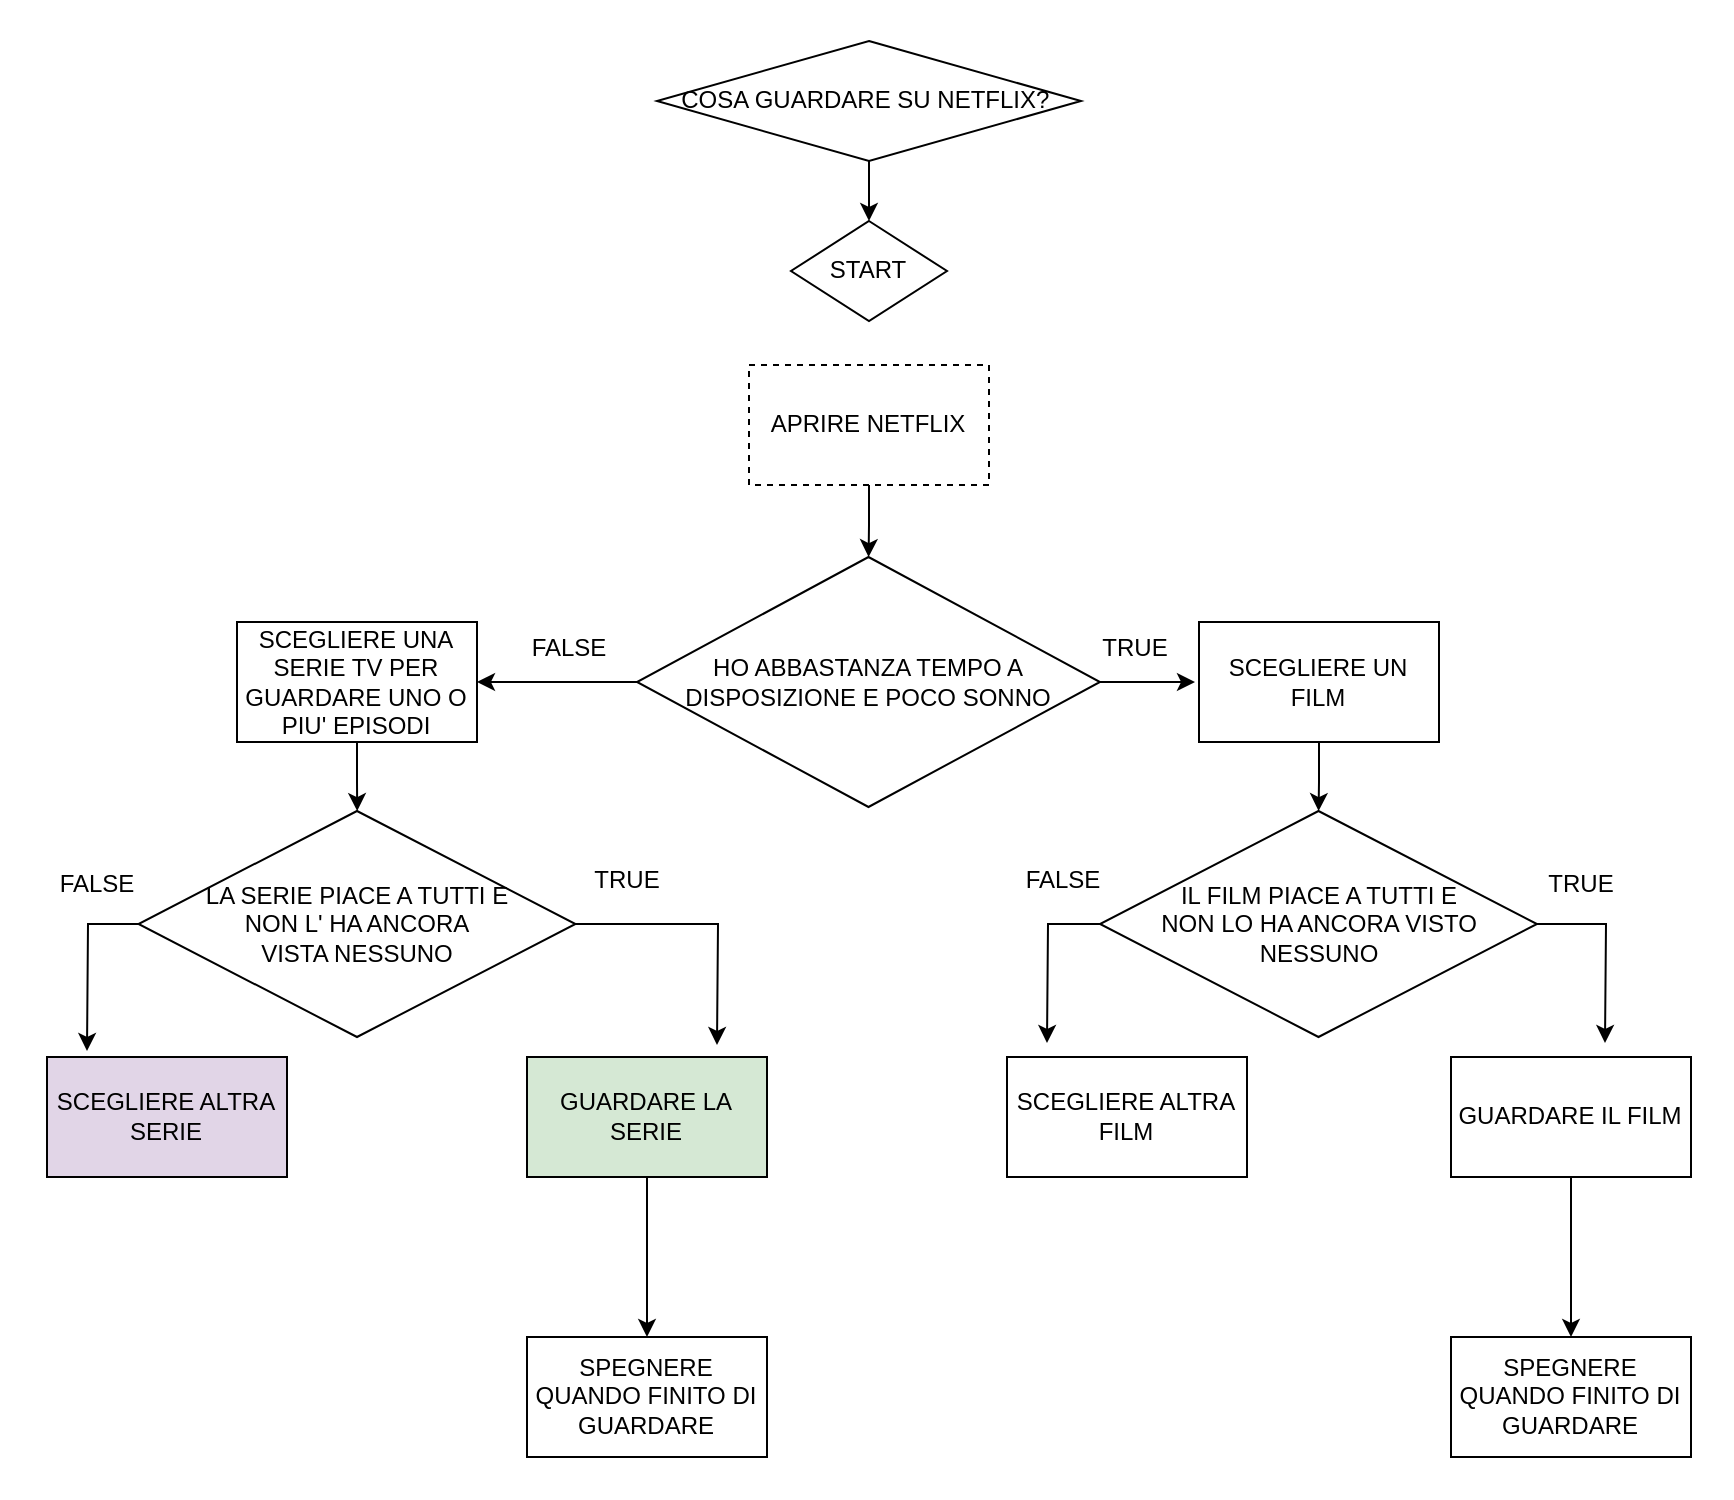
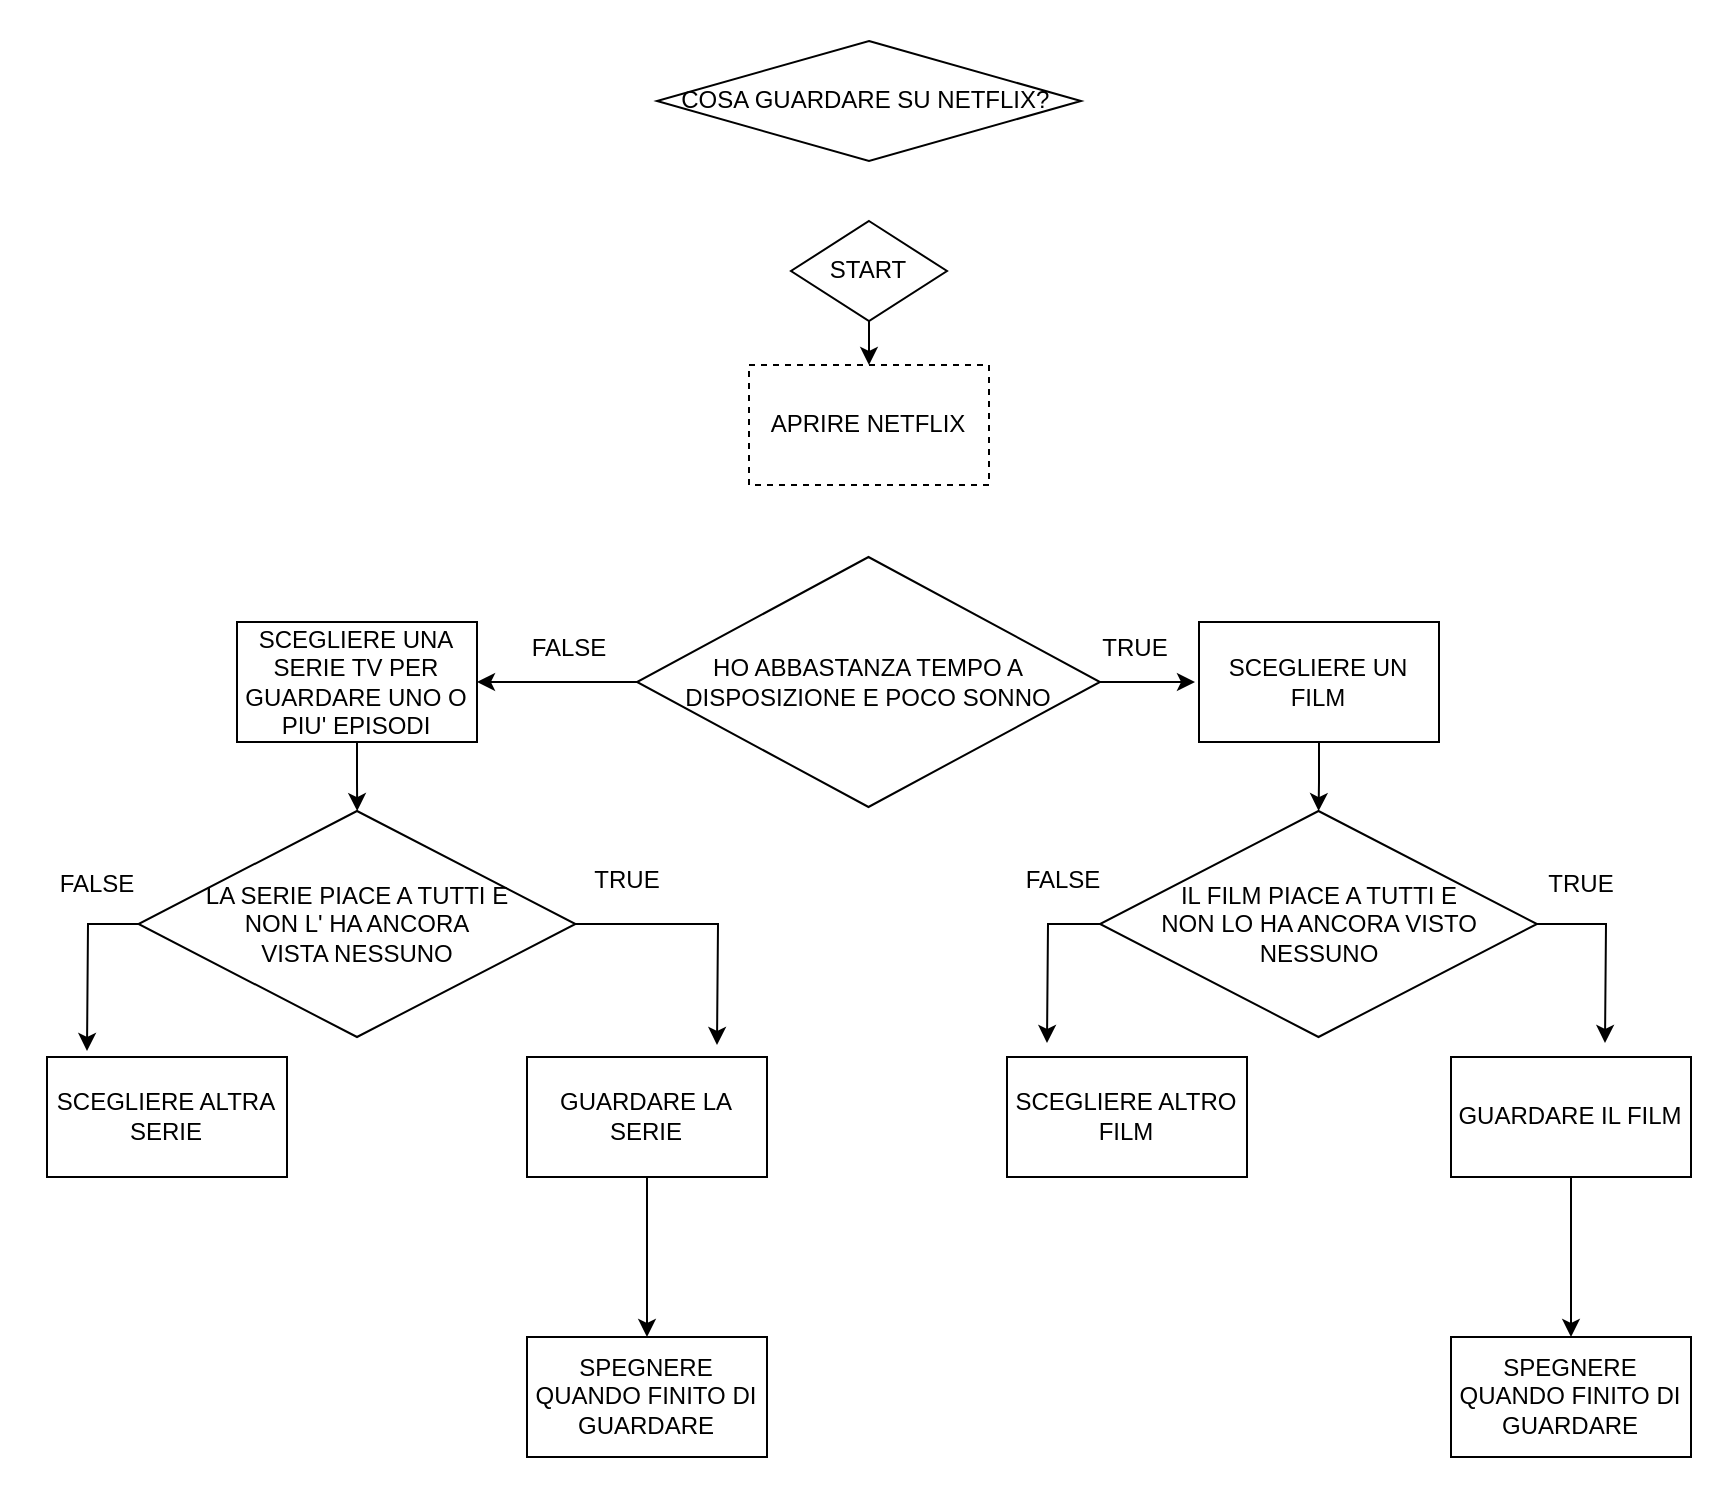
  <mxCell id="0" />
  <mxCell id="1" parent="0" />
- <mxCell id="2" value="" style="edgeStyle=orthogonalEdgeStyle;rounded=0;orthogonalLoop=1;jettySize=auto;html=1;" edge="1" parent="1" source="3" target="5"><mxGeometry relative="1" as="geometry" /></mxCell>
  <mxCell id="3" value="COSA GUARDARE SU NETFLIX?&lt;span style=&quot;white-space: pre;&quot;&gt;&#09;&lt;/span&gt;" style="rhombus;whiteSpace=wrap;html=1;" vertex="1" parent="1"><mxGeometry x="328" y="20" width="212" height="60" as="geometry" /></mxCell>
+ <mxCell id="4" value="" style="edgeStyle=orthogonalEdgeStyle;rounded=0;orthogonalLoop=1;jettySize=auto;html=1;" edge="1" parent="1" source="5" target="7"><mxGeometry relative="1" as="geometry" /></mxCell>
  <mxCell id="5" value="START" style="rhombus;whiteSpace=wrap;html=1;" vertex="1" parent="1"><mxGeometry x="395" y="110" width="78" height="50" as="geometry" /></mxCell>
- <mxCell id="6" value="" style="edgeStyle=orthogonalEdgeStyle;rounded=0;orthogonalLoop=1;jettySize=auto;html=1;" edge="1" parent="1" source="7" target="10"><mxGeometry relative="1" as="geometry" /></mxCell>
  <mxCell id="7" value="APRIRE NETFLIX" style="rounded=0;whiteSpace=wrap;html=1;dashed=1;" vertex="1" parent="1"><mxGeometry x="374" y="182" width="120" height="60" as="geometry" /></mxCell>
  <mxCell id="8" value="" style="edgeStyle=orthogonalEdgeStyle;rounded=0;orthogonalLoop=1;jettySize=auto;html=1;" edge="1" parent="1" source="10" target="12"><mxGeometry relative="1" as="geometry" /></mxCell>
  <mxCell id="9" value="" style="edgeStyle=orthogonalEdgeStyle;rounded=0;orthogonalLoop=1;jettySize=auto;html=1;" edge="1" parent="1" source="10"><mxGeometry relative="1" as="geometry"><mxPoint x="597" y="340.5" as="targetPoint" /></mxGeometry></mxCell>
  <mxCell id="10" value="HO ABBASTANZA TEMPO A DISPOSIZIONE E POCO SONNO" style="rhombus;whiteSpace=wrap;html=1;" vertex="1" parent="1"><mxGeometry x="318" y="278" width="231.5" height="125" as="geometry" /></mxCell>
  <mxCell id="11" value="" style="edgeStyle=orthogonalEdgeStyle;rounded=0;orthogonalLoop=1;jettySize=auto;html=1;" edge="1" parent="1" source="12" target="20"><mxGeometry relative="1" as="geometry" /></mxCell>
  <mxCell id="12" value="SCEGLIERE UNA SERIE TV PER GUARDARE UNO O PIU' EPISODI" style="whiteSpace=wrap;html=1;" vertex="1" parent="1"><mxGeometry x="118" y="310.5" width="120" height="60" as="geometry" /></mxCell>
  <mxCell id="13" value="" style="edgeStyle=orthogonalEdgeStyle;rounded=0;orthogonalLoop=1;jettySize=auto;html=1;" edge="1" parent="1" source="14" target="17"><mxGeometry relative="1" as="geometry" /></mxCell>
  <mxCell id="14" value="SCEGLIERE UN FILM" style="rounded=0;whiteSpace=wrap;html=1;" vertex="1" parent="1"><mxGeometry x="599" y="310.5" width="120" height="60" as="geometry" /></mxCell>
  <mxCell id="15" value="" style="edgeStyle=orthogonalEdgeStyle;rounded=0;orthogonalLoop=1;jettySize=auto;html=1;" edge="1" parent="1" source="17"><mxGeometry relative="1" as="geometry"><mxPoint x="802" y="521" as="targetPoint" /></mxGeometry></mxCell>
  <mxCell id="16" value="" style="edgeStyle=orthogonalEdgeStyle;rounded=0;orthogonalLoop=1;jettySize=auto;html=1;" edge="1" parent="1" source="17"><mxGeometry relative="1" as="geometry"><mxPoint x="523" y="521" as="targetPoint" /></mxGeometry></mxCell>
  <mxCell id="17" value="IL FILM PIACE A TUTTI E &lt;br&gt;NON LO HA ANCORA VISTO NESSUNO" style="rhombus;whiteSpace=wrap;html=1;" vertex="1" parent="1"><mxGeometry x="549.5" y="405" width="218.5" height="113" as="geometry" /></mxCell>
  <mxCell id="18" value="" style="edgeStyle=orthogonalEdgeStyle;rounded=0;orthogonalLoop=1;jettySize=auto;html=1;" edge="1" parent="1" source="20"><mxGeometry relative="1" as="geometry"><mxPoint x="358" y="522" as="targetPoint" /></mxGeometry></mxCell>
  <mxCell id="19" value="" style="edgeStyle=orthogonalEdgeStyle;rounded=0;orthogonalLoop=1;jettySize=auto;html=1;" edge="1" parent="1" source="20"><mxGeometry relative="1" as="geometry"><mxPoint x="43" y="525" as="targetPoint" /></mxGeometry></mxCell>
  <mxCell id="20" value="LA SERIE PIACE A TUTTI E &lt;br&gt;NON L' HA ANCORA &lt;br&gt;VISTA NESSUNO" style="rhombus;whiteSpace=wrap;html=1;" vertex="1" parent="1"><mxGeometry x="68.75" y="405" width="218.5" height="113" as="geometry" /></mxCell>
  <mxCell id="21" value="" style="edgeStyle=orthogonalEdgeStyle;rounded=0;orthogonalLoop=1;jettySize=auto;html=1;" edge="1" parent="1" source="22" target="33"><mxGeometry relative="1" as="geometry" /></mxCell>
- <mxCell id="22" value="GUARDARE LA SERIE" style="rounded=0;whiteSpace=wrap;html=1;fillColor=#d5e8d4;" vertex="1" parent="1"><mxGeometry x="263" y="528" width="120" height="60" as="geometry" /></mxCell>
- <mxCell id="23" value="SCEGLIERE ALTRA SERIE" style="rounded=0;whiteSpace=wrap;html=1;fillColor=#e1d5e7;" vertex="1" parent="1"><mxGeometry x="23" y="528" width="120" height="60" as="geometry" /></mxCell>
- <mxCell id="24" value="SCEGLIERE ALTRA FILM" style="rounded=0;whiteSpace=wrap;html=1;" vertex="1" parent="1"><mxGeometry x="503" y="528" width="120" height="60" as="geometry" /></mxCell>
+ <mxCell id="22" value="GUARDARE LA SERIE" style="rounded=0;whiteSpace=wrap;html=1;" vertex="1" parent="1"><mxGeometry x="263" y="528" width="120" height="60" as="geometry" /></mxCell>
+ <mxCell id="23" value="SCEGLIERE ALTRA SERIE" style="rounded=0;whiteSpace=wrap;html=1;" vertex="1" parent="1"><mxGeometry x="23" y="528" width="120" height="60" as="geometry" /></mxCell>
+ <mxCell id="24" value="SCEGLIERE ALTRO FILM" style="rounded=0;whiteSpace=wrap;html=1;" vertex="1" parent="1"><mxGeometry x="503" y="528" width="120" height="60" as="geometry" /></mxCell>
  <mxCell id="25" value="" style="edgeStyle=orthogonalEdgeStyle;rounded=0;orthogonalLoop=1;jettySize=auto;html=1;" edge="1" parent="1" source="26" target="34"><mxGeometry relative="1" as="geometry" /></mxCell>
  <mxCell id="26" value="GUARDARE IL FILM" style="rounded=0;whiteSpace=wrap;html=1;" vertex="1" parent="1"><mxGeometry x="725" y="528" width="120" height="60" as="geometry" /></mxCell>
  <mxCell id="27" value="FALSE" style="text;html=1;align=center;verticalAlign=middle;resizable=0;points=[];autosize=1;strokeColor=none;fillColor=none;" vertex="1" parent="1"><mxGeometry x="256" y="311" width="55" height="26" as="geometry" /></mxCell>
  <mxCell id="28" value="TRUE" style="text;html=1;align=center;verticalAlign=middle;resizable=0;points=[];autosize=1;strokeColor=none;fillColor=none;" vertex="1" parent="1"><mxGeometry x="541" y="311" width="51" height="26" as="geometry" /></mxCell>
  <mxCell id="29" value="TRUE" style="text;html=1;align=center;verticalAlign=middle;resizable=0;points=[];autosize=1;strokeColor=none;fillColor=none;" vertex="1" parent="1"><mxGeometry x="287.25" y="427" width="51" height="26" as="geometry" /></mxCell>
  <mxCell id="30" value="TRUE" style="text;html=1;align=center;verticalAlign=middle;resizable=0;points=[];autosize=1;strokeColor=none;fillColor=none;" vertex="1" parent="1"><mxGeometry x="764" y="429" width="51" height="26" as="geometry" /></mxCell>
  <mxCell id="31" value="FALSE" style="text;html=1;align=center;verticalAlign=middle;resizable=0;points=[];autosize=1;strokeColor=none;fillColor=none;" vertex="1" parent="1"><mxGeometry x="503" y="427" width="55" height="26" as="geometry" /></mxCell>
  <mxCell id="32" value="FALSE" style="text;html=1;align=center;verticalAlign=middle;resizable=0;points=[];autosize=1;strokeColor=none;fillColor=none;" vertex="1" parent="1"><mxGeometry y="429" width="55" height="26" as="geometry" x="20" /></mxCell>
  <mxCell id="33" value="SPEGNERE QUANDO FINITO DI GUARDARE" style="whiteSpace=wrap;html=1;rounded=0;" vertex="1" parent="1"><mxGeometry x="263" y="668" width="120" height="60" as="geometry" /></mxCell>
  <mxCell id="34" value="SPEGNERE QUANDO FINITO DI GUARDARE" style="whiteSpace=wrap;html=1;rounded=0;" vertex="1" parent="1"><mxGeometry x="725" y="668" width="120" height="60" as="geometry" /></mxCell>
